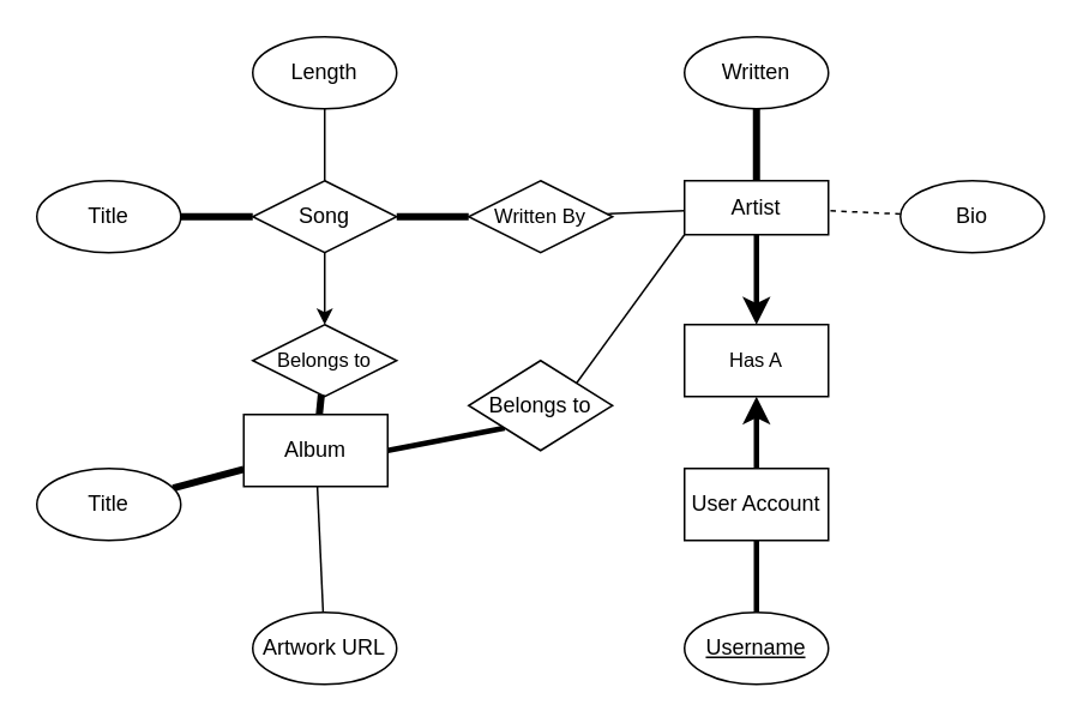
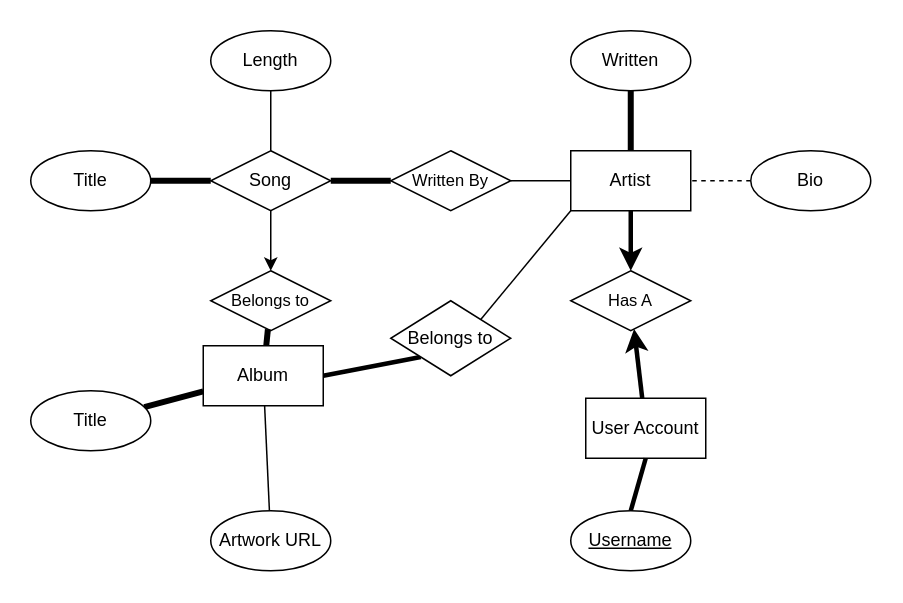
  <mxCell id="0" />
  <mxCell id="1" parent="0" />
  <mxCell id="2" value="Song" style="rhombus;whiteSpace=wrap;html=1;" parent="1" vertex="1"><mxGeometry x="140" y="100" width="80" height="40" as="geometry" /></mxCell>
  <mxCell id="3" style="edgeStyle=orthogonalEdgeStyle;rounded=0;orthogonalLoop=1;jettySize=auto;html=1;exitX=1;exitY=0.5;exitDx=0;exitDy=0;entryX=0;entryY=0.5;entryDx=0;entryDy=0;endArrow=none;endFill=0;strokeWidth=4;" parent="1" source="4" target="2" edge="1"><mxGeometry relative="1" as="geometry" /></mxCell>
  <mxCell id="4" value="Title" style="ellipse;whiteSpace=wrap;html=1;" parent="1" vertex="1"><mxGeometry x="20" y="100" width="80" height="40" as="geometry" /></mxCell>
  <mxCell id="5" style="edgeStyle=orthogonalEdgeStyle;rounded=0;orthogonalLoop=1;jettySize=auto;html=1;exitX=0.5;exitY=1;exitDx=0;exitDy=0;entryX=0.5;entryY=0;entryDx=0;entryDy=0;endArrow=none;endFill=0;" parent="1" source="6" target="2" edge="1"><mxGeometry relative="1" as="geometry" /></mxCell>
  <mxCell id="6" value="Length" style="ellipse;whiteSpace=wrap;html=1;" parent="1" vertex="1"><mxGeometry x="140" y="20" width="80" height="40" as="geometry" /></mxCell>
  <mxCell id="7" value="" style="edgeStyle=orthogonalEdgeStyle;rounded=0;orthogonalLoop=1;jettySize=auto;html=1;endArrow=none;endFill=0;exitX=0.5;exitY=0;exitDx=0;exitDy=0;startArrow=classic;startFill=1;" parent="1" source="8" target="2" edge="1"><mxGeometry relative="1" as="geometry"><mxPoint x="180" y="180" as="sourcePoint" /></mxGeometry></mxCell>
  <mxCell id="8" value="&lt;font style=&quot;font-size: 11px&quot;&gt;Belongs to&lt;/font&gt;" style="rhombus;whiteSpace=wrap;html=1;" parent="1" vertex="1"><mxGeometry x="140" y="180" width="80" height="40" as="geometry" /></mxCell>
  <mxCell id="9" value="" style="edgeStyle=none;rounded=0;orthogonalLoop=1;jettySize=auto;html=1;endArrow=none;endFill=0;strokeWidth=4;" parent="1" source="11" target="8" edge="1"><mxGeometry relative="1" as="geometry" /></mxCell>
  <mxCell id="10" style="edgeStyle=none;html=1;exitX=1;exitY=0.5;exitDx=0;exitDy=0;entryX=0;entryY=1;entryDx=0;entryDy=0;strokeWidth=3;endArrow=none;endFill=0;" edge="1" parent="1" source="11" target="31"><mxGeometry relative="1" as="geometry" /></mxCell>
  <mxCell id="11" value="Album" style="rounded=0;whiteSpace=wrap;html=1;" parent="1" vertex="1"><mxGeometry x="135" y="230" width="80" height="40" as="geometry" /></mxCell>
  <mxCell id="12" value="" style="edgeStyle=none;rounded=0;orthogonalLoop=1;jettySize=auto;html=1;endArrow=none;endFill=0;strokeWidth=4;" parent="1" source="13" target="11" edge="1"><mxGeometry relative="1" as="geometry" /></mxCell>
  <mxCell id="13" value="Title" style="ellipse;whiteSpace=wrap;html=1;" parent="1" vertex="1"><mxGeometry x="20" y="260" width="80" height="40" as="geometry" /></mxCell>
  <mxCell id="14" value="" style="edgeStyle=none;rounded=0;orthogonalLoop=1;jettySize=auto;html=1;endArrow=none;endFill=0;" parent="1" source="15" target="11" edge="1"><mxGeometry relative="1" as="geometry" /></mxCell>
  <mxCell id="15" value="Artwork URL" style="ellipse;whiteSpace=wrap;html=1;" parent="1" vertex="1"><mxGeometry x="140" y="340" width="80" height="40" as="geometry" /></mxCell>
  <mxCell id="16" value="" style="edgeStyle=none;rounded=0;orthogonalLoop=1;jettySize=auto;html=1;endArrow=none;endFill=0;strokeWidth=4;" parent="1" source="17" target="2" edge="1"><mxGeometry relative="1" as="geometry" /></mxCell>
  <mxCell id="17" value="&lt;font style=&quot;font-size: 11px&quot;&gt;Written By&lt;/font&gt;" style="rhombus;whiteSpace=wrap;html=1;" parent="1" vertex="1"><mxGeometry x="260" y="100" width="80" height="40" as="geometry" /></mxCell>
  <mxCell id="18" value="" style="edgeStyle=none;rounded=0;orthogonalLoop=1;jettySize=auto;html=1;endArrow=none;endFill=0;" parent="1" source="20" target="17" edge="1"><mxGeometry relative="1" as="geometry" /></mxCell>
  <mxCell id="19" style="edgeStyle=none;html=1;exitX=0.5;exitY=1;exitDx=0;exitDy=0;entryX=0.5;entryY=0;entryDx=0;entryDy=0;strokeColor=default;strokeWidth=3;endArrow=classic;endFill=1;" edge="1" parent="1" source="20" target="25"><mxGeometry relative="1" as="geometry" /></mxCell>
- <mxCell id="20" value="Artist" style="rounded=0;whiteSpace=wrap;html=1;" parent="1" vertex="1"><mxGeometry x="380" y="100" width="80" height="30" as="geometry" /></mxCell>
+ <mxCell id="20" value="Artist" style="rounded=0;whiteSpace=wrap;html=1;" parent="1" vertex="1"><mxGeometry x="380" y="100" width="80" height="40" as="geometry" /></mxCell>
  <mxCell id="21" value="" style="edgeStyle=none;rounded=0;orthogonalLoop=1;jettySize=auto;html=1;endArrow=none;endFill=0;strokeWidth=4;" parent="1" source="22" target="20" edge="1"><mxGeometry relative="1" as="geometry" /></mxCell>
  <mxCell id="22" value="Written" style="ellipse;whiteSpace=wrap;html=1;" parent="1" vertex="1"><mxGeometry x="380" y="20" width="80" height="40" as="geometry" /></mxCell>
  <mxCell id="23" value="" style="edgeStyle=none;rounded=0;orthogonalLoop=1;jettySize=auto;html=1;endArrow=none;endFill=0;dashed=1;" parent="1" source="24" target="20" edge="1"><mxGeometry relative="1" as="geometry" /></mxCell>
  <mxCell id="24" value="Bio" style="ellipse;whiteSpace=wrap;html=1;" parent="1" vertex="1"><mxGeometry x="500" y="100" width="80" height="40" as="geometry" /></mxCell>
- <mxCell id="25" value="&lt;font style=&quot;font-size: 11px&quot;&gt;Has A&lt;/font&gt;" style="whiteSpace=wrap;html=1;rounded=0;" parent="1" vertex="1"><mxGeometry x="380" y="180" width="80" height="40" as="geometry" /></mxCell>
+ <mxCell id="25" value="&lt;font style=&quot;font-size: 11px&quot;&gt;Has A&lt;/font&gt;" style="rhombus;whiteSpace=wrap;html=1;" parent="1" vertex="1"><mxGeometry x="380" y="180" width="80" height="40" as="geometry" /></mxCell>
  <mxCell id="26" value="" style="edgeStyle=none;rounded=0;orthogonalLoop=1;jettySize=auto;html=1;endArrow=classic;endFill=1;strokeWidth=3;" parent="1" source="27" target="25" edge="1"><mxGeometry relative="1" as="geometry" /></mxCell>
- <mxCell id="27" value="User Account" style="rounded=0;whiteSpace=wrap;html=1;" parent="1" vertex="1"><mxGeometry x="380" y="260" width="80" height="40" as="geometry" /></mxCell>
+ <mxCell id="27" value="User Account" style="rounded=0;whiteSpace=wrap;html=1;" parent="1" vertex="1"><mxGeometry x="390" y="265" width="80" height="40" as="geometry" /></mxCell>
  <mxCell id="28" style="edgeStyle=none;rounded=0;orthogonalLoop=1;jettySize=auto;html=1;exitX=0.5;exitY=0;exitDx=0;exitDy=0;entryX=0.5;entryY=1;entryDx=0;entryDy=0;endArrow=none;endFill=0;strokeWidth=3;" parent="1" source="29" target="27" edge="1"><mxGeometry relative="1" as="geometry" /></mxCell>
  <mxCell id="29" value="&lt;u&gt;Username&lt;/u&gt;" style="ellipse;whiteSpace=wrap;html=1;" parent="1" vertex="1"><mxGeometry x="380" y="340" width="80" height="40" as="geometry" /></mxCell>
  <mxCell id="30" style="edgeStyle=none;html=1;exitX=1;exitY=0;exitDx=0;exitDy=0;entryX=0;entryY=1;entryDx=0;entryDy=0;strokeColor=default;strokeWidth=1;endArrow=none;endFill=0;" edge="1" parent="1" source="31" target="20"><mxGeometry relative="1" as="geometry" /></mxCell>
  <mxCell id="31" value="Belongs to" style="rhombus;whiteSpace=wrap;html=1;" vertex="1" parent="1"><mxGeometry x="260" y="200" width="80" height="50" as="geometry" /></mxCell>
